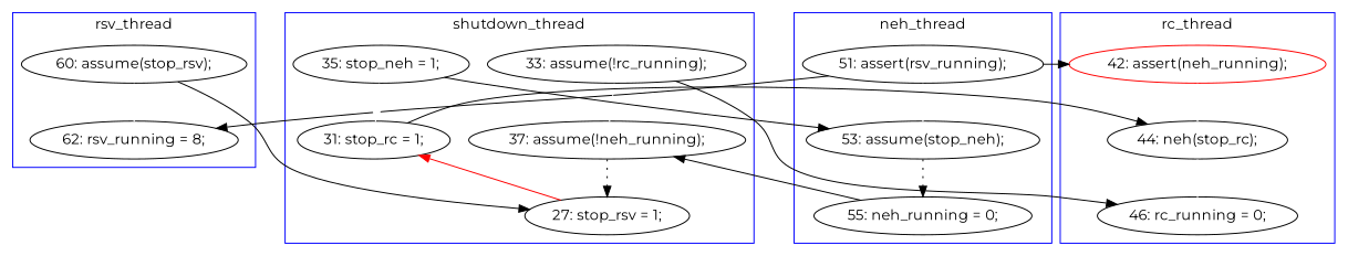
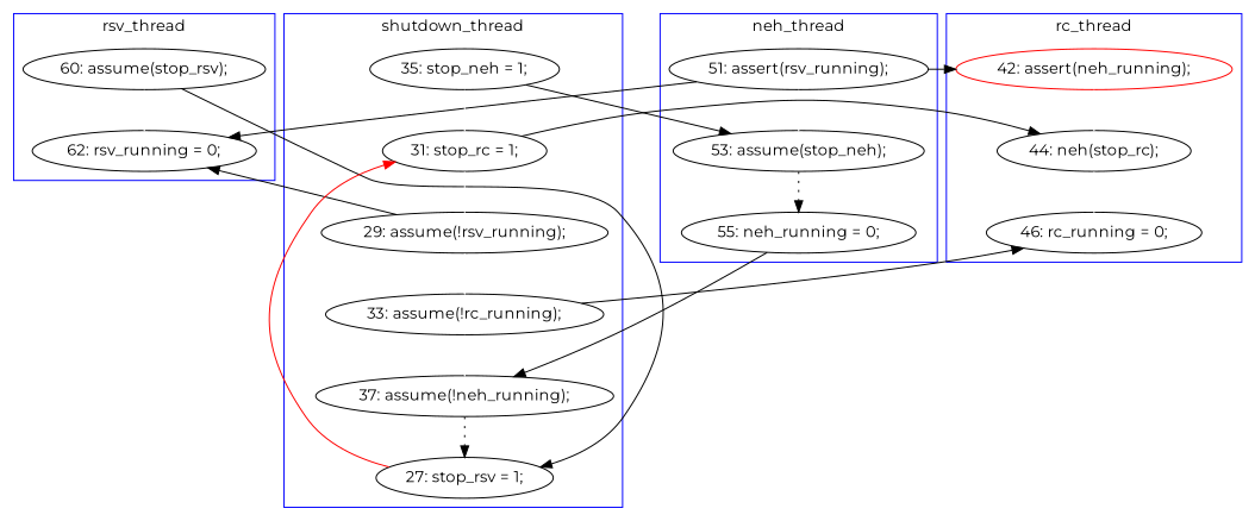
  digraph {
    fontname=Montserrat
    node [fontname=Montserrat]
    edge [color=black fontname=Montserrat style=solid]
-   n1 [label="62: rsv_running = 8;"]
+   n1 [label="62: rsv_running = 0;"]
    n2 [label="60: assume(stop_rsv);"]
    n3 [label="55: neh_running = 0;"]
    n4 [label="51: assert(rsv_running);"]
    n5 [label="53: assume(stop_neh);"]
    n6 [color=red label="42: assert(neh_running);"]
    n7 [label="46: rc_running = 0;"]
    n8 [label="44: neh(stop_rc);"]
+   n9 [label="29: assume(!rsv_running);"]
    n10 [label="33: assume(!rc_running);"]
    n11 [label="37: assume(!neh_running);"]
    n12 [label="27: stop_rsv = 1;"]
    n13 [label="35: stop_neh = 1;"]
    n14 [label="31: stop_rc = 1;"]
    subgraph cluster_1 {
      color=blue
      label=rsv_thread
      n1
      n2
    }
    subgraph cluster_2 {
      color=blue
      label=neh_thread
      n3
      n4
      n5
    }
    subgraph cluster_3 {
      color=blue
      label=rc_thread
      n6
      n7
      n8
    }
    subgraph cluster_4 {
      color=blue
      label=shutdown_thread
+     n9
      n10
      n11
      n12
      n13
      n14
    }
    n2 -> n1 [color=white]
    n2 -> n12 [constraint=false]
    n3 -> n11 [constraint=false]
    n4 -> n1 [constraint=false]
    n4 -> n5 [color=white]
    n4 -> n6 [constraint=false]
    n5 -> n3 [style=dotted]
    n6 -> n8 [color=white]
    n8 -> n7 [color=white]
+   n9 -> n1 [constraint=false]
+   n9 -> n10 [color=white]
    n10 -> n7 [constraint=false]
    n10 -> n11 [color=white]
    n11 -> n12 [style=dotted]
    n12 -> n14 [color=red constraint=false]
    n13 -> n5 [constraint=false]
    n13 -> n14 [color=white]
    n14 -> n8 [constraint=false]
+   n14 -> n9 [color=white]
  }
